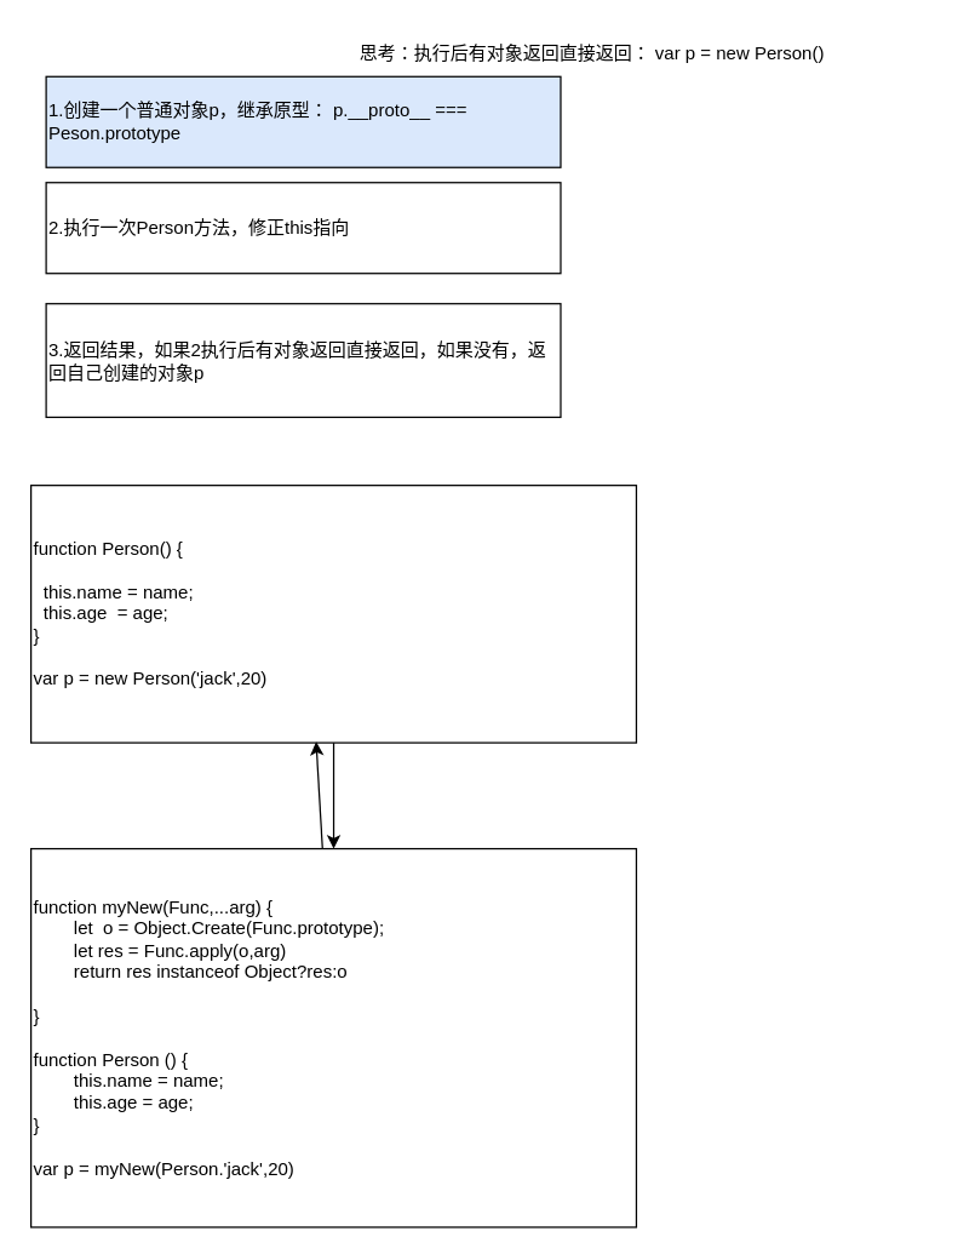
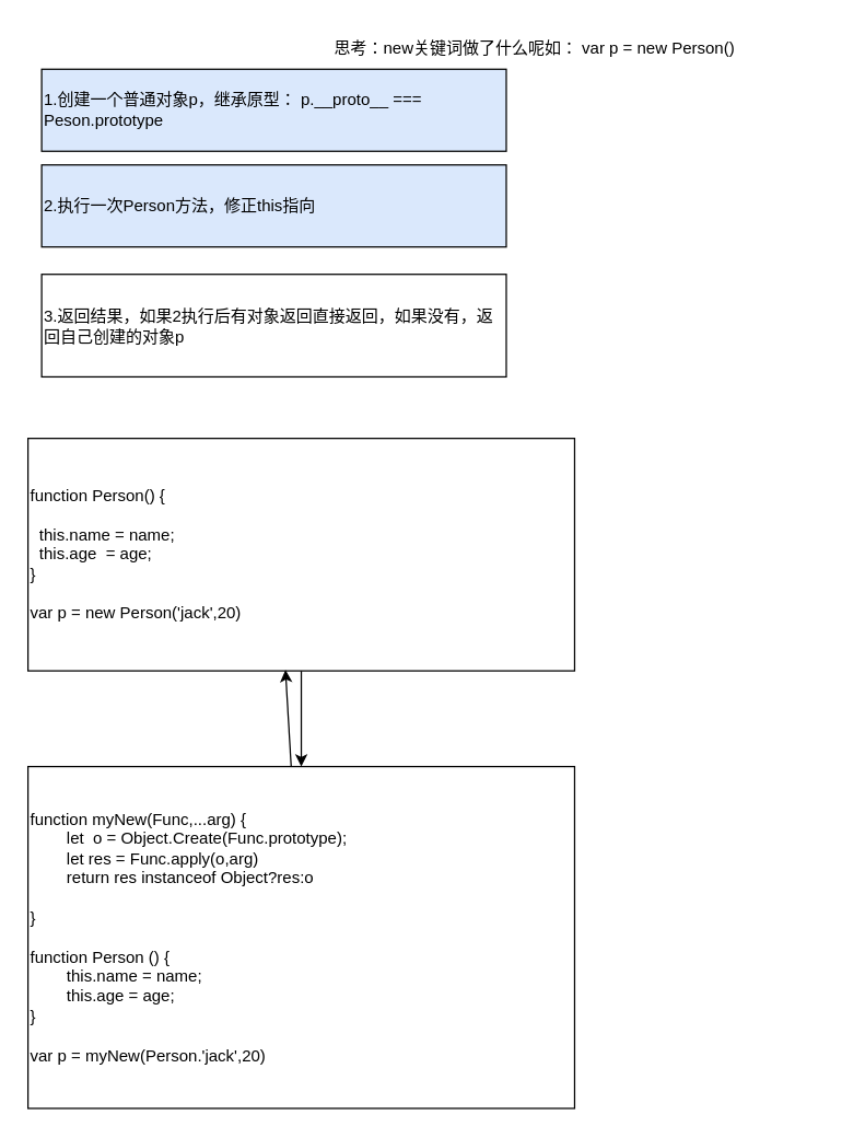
  <mxCell id="0" />
  <mxCell id="1" parent="0" />
  <mxCell id="2" value="" style="edgeStyle=none;html=1;" edge="1" parent="1" source="3" target="9"><mxGeometry relative="1" as="geometry" /></mxCell>
  <mxCell id="3" value="function Person() {&lt;br&gt;&lt;br&gt;&amp;nbsp; this.name = name;&lt;br&gt;&amp;nbsp; this.age&amp;nbsp; = age;&lt;br&gt;} &lt;br&gt;&lt;br&gt;var p = new Person('jack',20)" style="rounded=0;whiteSpace=wrap;html=1;align=left;" vertex="1" parent="1"><mxGeometry x="20" y="320" width="400" height="170" as="geometry" /></mxCell>
- <mxCell id="4" value="思考：执行后有对象返回直接返回： var p = new Person()" style="text;html=1;strokeColor=none;fillColor=none;align=center;verticalAlign=middle;whiteSpace=wrap;rounded=0;" vertex="1" parent="1"><mxGeometry x="171" y="20" width="440" height="30" as="geometry" /></mxCell>
+ <mxCell id="4" value="思考：new关键词做了什么呢如： var p = new Person()" style="text;html=1;strokeColor=none;fillColor=none;align=center;verticalAlign=middle;whiteSpace=wrap;rounded=0;" vertex="1" parent="1"><mxGeometry x="171" y="20" width="440" height="30" as="geometry" /></mxCell>
  <mxCell id="5" value="1.创建一个普通对象p，继承原型： p.__proto__ === Peson.prototype" style="rounded=0;whiteSpace=wrap;html=1;align=left;fillColor=#dae8fc;" vertex="1" parent="1"><mxGeometry x="30" y="50" width="340" height="60" as="geometry" /></mxCell>
- <mxCell id="6" value="2.执行一次Person方法，修正this指向" style="whiteSpace=wrap;html=1;align=left;" vertex="1" parent="1"><mxGeometry x="30" y="120" width="340" height="60" as="geometry" /></mxCell>
+ <mxCell id="6" value="2.执行一次Person方法，修正this指向" style="whiteSpace=wrap;html=1;align=left;fillColor=#dae8fc;" vertex="1" parent="1"><mxGeometry x="30" y="120" width="340" height="60" as="geometry" /></mxCell>
  <mxCell id="7" value="3.返回结果，如果2执行后有对象返回直接返回，如果没有，返回自己创建的对象p" style="whiteSpace=wrap;html=1;align=left;" vertex="1" parent="1"><mxGeometry x="30" y="200" width="340" height="75" as="geometry" /></mxCell>
  <mxCell id="8" style="edgeStyle=none;html=1;entryX=0.471;entryY=0.996;entryDx=0;entryDy=0;entryPerimeter=0;" edge="1" parent="1" source="9" target="3"><mxGeometry relative="1" as="geometry" /></mxCell>
  <mxCell id="9" value="function myNew(Func,...arg) {&lt;br&gt;&lt;span style=&quot;white-space: pre;&quot;&gt;&#09;&lt;/span&gt;let&amp;nbsp; o = Object.Create(Func.prototype);&lt;br&gt;&lt;span style=&quot;white-space: pre;&quot;&gt;&#09;&lt;/span&gt;let res = Func.apply(o,arg)&lt;br&gt;&lt;span style=&quot;white-space: pre;&quot;&gt;&#09;&lt;/span&gt;return res instanceof Object?res:o&lt;br&gt;&lt;br&gt;}&lt;br&gt;&lt;br&gt;function Person () {&lt;br&gt;&lt;span style=&quot;white-space: pre;&quot;&gt;&#09;&lt;/span&gt;this.name = name;&lt;br&gt;&lt;span style=&quot;white-space: pre;&quot;&gt;&#09;&lt;/span&gt;this.age = age;&lt;br&gt;}&lt;br&gt;&lt;br&gt;var p = myNew(Person.'jack',20)" style="rounded=0;whiteSpace=wrap;html=1;align=left;" vertex="1" parent="1"><mxGeometry x="20" y="560" width="400" height="250" as="geometry" /></mxCell>
